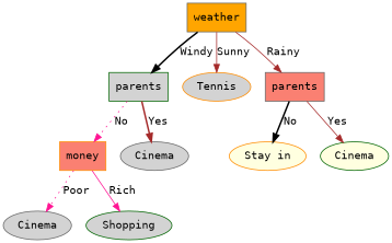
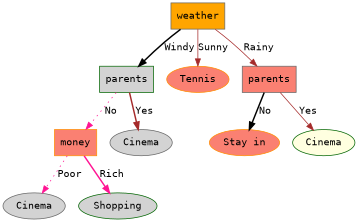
  digraph {
    fontname="DejaVu Sans Mono"
    node [color=gray40 fillcolor=lightgrey fontname="DejaVu Sans Mono" shape=ellipse style=filled]
    edge [color=brown fontname="DejaVu Sans Mono" style=solid]
    n1 [fillcolor=orange label=weather shape=box]
    n2 [color=darkgreen label=parents shape=box]
-   n3 [color=darkorange label=Tennis]
+   n3 [color=darkorange fillcolor=salmon label=Tennis]
    n4 [fillcolor=salmon label=parents shape=box]
    n5 [color=darkorange fillcolor=salmon label=money shape=box]
    n6 [label=Cinema]
-   n7 [color=darkorange fillcolor=lightyellow label="Stay in"]
+   n7 [color=darkorange fillcolor=salmon label="Stay in"]
    n8 [color=darkgreen fillcolor=lightyellow label=Cinema]
    n9 [label=Cinema]
    n10 [color=darkgreen label=Shopping]
    n1 -> n2 [color=black label=Windy style=bold]
    n1 -> n3 [label=Sunny]
    n1 -> n4 [label=Rainy]
    n2 -> n5 [color=deeppink label=No style=dotted]
    n2 -> n6 [label=Yes style=bold]
    n4 -> n7 [color=black label=No style=bold]
    n4 -> n8 [label=Yes]
    n5 -> n9 [color=deeppink label=Poor style=dotted]
-   n5 -> n10 [color=deeppink label=Rich]
+   n5 -> n10 [color=deeppink label=Rich style=bold]
  }
